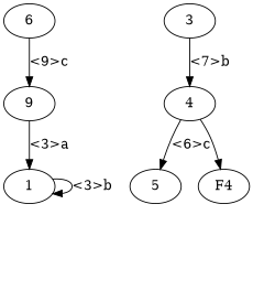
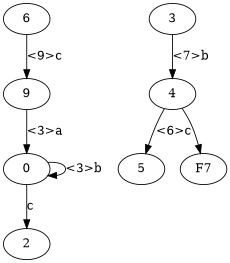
  digraph {
    fontname="DejaVu Serif"
    vcsn_context="lal(abc), z"
    node [fontname="DejaVu Serif"]
    edge [fontname="DejaVu Serif"]
    n1 [label=9]
-   1
+   1 [label=0]
+   2
    3
    4
    5
-   F4
+   F4 [label=F7]
    6
    n1 -> 1 [label="<3>a"]
    1 -> 1 [label="<3>b"]
+   1 -> 2 [label=c]
    3 -> 4 [label="<7>b"]
    4 -> 5 [label="<6>c"]
    4 -> F4
    6 -> n1 [label="<9>c"]
  }
